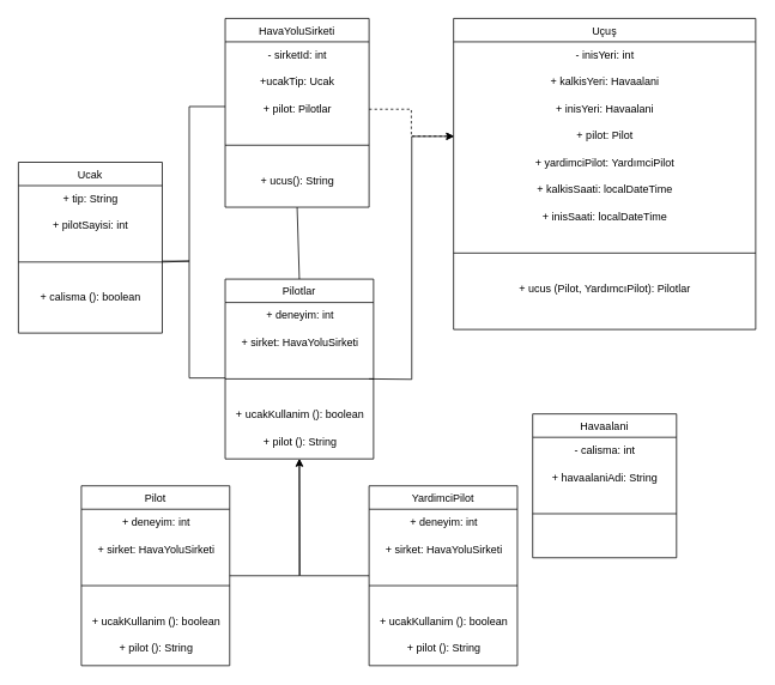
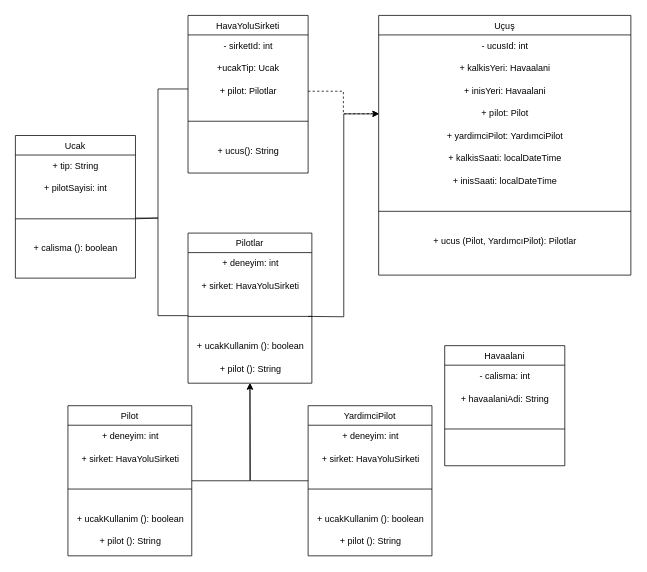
  <mxCell id="0" />
  <mxCell id="1" parent="0" />
  <mxCell id="2" value="Uçuş" style="swimlane;fontStyle=0;align=center;verticalAlign=top;childLayout=stackLayout;horizontal=1;startSize=26;horizontalStack=0;resizeParent=1;resizeLast=0;collapsible=1;marginBottom=0;rounded=0;shadow=0;strokeWidth=1;" vertex="1" parent="1"><mxGeometry x="504" y="20" width="336" height="346" as="geometry"><mxRectangle x="130" y="380" width="160" height="26" as="alternateBounds" /></mxGeometry></mxCell>
- <mxCell id="3" value="- inisYeri: int" style="text;html=1;align=center;verticalAlign=middle;resizable=0;points=[];autosize=1;strokeColor=none;fillColor=none;" vertex="1" parent="2"><mxGeometry y="26" width="336" height="30" as="geometry" /></mxCell>
+ <mxCell id="3" value="- ucusId: int" style="text;html=1;align=center;verticalAlign=middle;resizable=0;points=[];autosize=1;strokeColor=none;fillColor=none;" vertex="1" parent="2"><mxGeometry y="26" width="336" height="30" as="geometry" /></mxCell>
  <mxCell id="4" value="+ kalkisYeri: Havaalani" style="text;html=1;align=center;verticalAlign=middle;resizable=0;points=[];autosize=1;strokeColor=none;fillColor=none;" vertex="1" parent="2"><mxGeometry y="56" width="336" height="30" as="geometry" /></mxCell>
  <mxCell id="5" value="+ inisYeri: Havaalani" style="text;html=1;align=center;verticalAlign=middle;resizable=0;points=[];autosize=1;strokeColor=none;fillColor=none;" vertex="1" parent="2"><mxGeometry y="86" width="336" height="30" as="geometry" /></mxCell>
  <mxCell id="6" value="+ pilot: Pilot" style="text;html=1;align=center;verticalAlign=middle;resizable=0;points=[];autosize=1;strokeColor=none;fillColor=none;" vertex="1" parent="2"><mxGeometry y="116" width="336" height="30" as="geometry" /></mxCell>
  <mxCell id="7" value="+ yardimciPilot: YardımciPilot" style="text;html=1;align=center;verticalAlign=middle;resizable=0;points=[];autosize=1;strokeColor=none;fillColor=none;" vertex="1" parent="2"><mxGeometry y="146" width="336" height="30" as="geometry" /></mxCell>
  <mxCell id="8" value="+ kalkisSaati: localDateTime" style="text;html=1;align=center;verticalAlign=middle;resizable=0;points=[];autosize=1;strokeColor=none;fillColor=none;" vertex="1" parent="2"><mxGeometry y="176" width="336" height="30" as="geometry" /></mxCell>
  <mxCell id="9" value="+ inisSaati: localDateTime" style="text;html=1;align=center;verticalAlign=middle;resizable=0;points=[];autosize=1;strokeColor=none;fillColor=none;" vertex="1" parent="2"><mxGeometry y="206" width="336" height="30" as="geometry" /></mxCell>
  <mxCell id="10" value="" style="line;html=1;strokeWidth=1;align=left;verticalAlign=middle;spacingTop=-1;spacingLeft=3;spacingRight=3;rotatable=0;labelPosition=right;points=[];portConstraint=eastwest;" vertex="1" parent="2"><mxGeometry y="236" width="336" height="50" as="geometry" /></mxCell>
  <mxCell id="11" value="+ ucus (Pilot, YardımcıPilot): Pilotlar" style="text;html=1;align=center;verticalAlign=middle;resizable=0;points=[];autosize=1;strokeColor=none;fillColor=none;" vertex="1" parent="2"><mxGeometry y="286" width="336" height="30" as="geometry" /></mxCell>
  <mxCell id="12" value="Havaalani" style="swimlane;fontStyle=0;align=center;verticalAlign=top;childLayout=stackLayout;horizontal=1;startSize=26;horizontalStack=0;resizeParent=1;resizeLast=0;collapsible=1;marginBottom=0;rounded=0;shadow=0;strokeWidth=1;" vertex="1" parent="1"><mxGeometry x="592" y="460" width="160" height="160" as="geometry"><mxRectangle x="130" y="380" width="160" height="26" as="alternateBounds" /></mxGeometry></mxCell>
  <mxCell id="13" value="- calisma: int" style="text;html=1;align=center;verticalAlign=middle;resizable=0;points=[];autosize=1;strokeColor=none;fillColor=none;" vertex="1" parent="12"><mxGeometry y="26" width="160" height="30" as="geometry" /></mxCell>
  <mxCell id="14" value="+ havaalaniAdi: String" style="text;html=1;align=center;verticalAlign=middle;resizable=0;points=[];autosize=1;strokeColor=none;fillColor=none;" vertex="1" parent="12"><mxGeometry y="56" width="160" height="30" as="geometry" /></mxCell>
  <mxCell id="15" value="" style="line;html=1;strokeWidth=1;align=left;verticalAlign=middle;spacingTop=-1;spacingLeft=3;spacingRight=3;rotatable=0;labelPosition=right;points=[];portConstraint=eastwest;" vertex="1" parent="12"><mxGeometry y="86" width="160" height="50" as="geometry" /></mxCell>
  <mxCell id="16" value="Ucak" style="swimlane;fontStyle=0;align=center;verticalAlign=top;childLayout=stackLayout;horizontal=1;startSize=26;horizontalStack=0;resizeParent=1;resizeLast=0;collapsible=1;marginBottom=0;rounded=0;shadow=0;strokeWidth=1;" vertex="1" parent="1"><mxGeometry x="20" y="180" width="160" height="190" as="geometry"><mxRectangle x="130" y="380" width="160" height="26" as="alternateBounds" /></mxGeometry></mxCell>
  <mxCell id="17" value="+ tip: String" style="text;html=1;align=center;verticalAlign=middle;resizable=0;points=[];autosize=1;strokeColor=none;fillColor=none;" vertex="1" parent="16"><mxGeometry y="26" width="160" height="30" as="geometry" /></mxCell>
  <mxCell id="18" value="+ pilotSayisi: int" style="text;html=1;align=center;verticalAlign=middle;resizable=0;points=[];autosize=1;strokeColor=none;fillColor=none;" vertex="1" parent="16"><mxGeometry y="56" width="160" height="30" as="geometry" /></mxCell>
  <mxCell id="19" value="" style="line;html=1;strokeWidth=1;align=left;verticalAlign=middle;spacingTop=-1;spacingLeft=3;spacingRight=3;rotatable=0;labelPosition=right;points=[];portConstraint=eastwest;" vertex="1" parent="16"><mxGeometry y="86" width="160" height="50" as="geometry" /></mxCell>
  <mxCell id="20" value="+ calisma (): boolean" style="text;html=1;align=center;verticalAlign=middle;resizable=0;points=[];autosize=1;strokeColor=none;fillColor=none;" vertex="1" parent="16"><mxGeometry y="136" width="160" height="30" as="geometry" /></mxCell>
  <mxCell id="21" value="Pilotlar" style="swimlane;fontStyle=0;align=center;verticalAlign=top;childLayout=stackLayout;horizontal=1;startSize=26;horizontalStack=0;resizeParent=1;resizeLast=0;collapsible=1;marginBottom=0;rounded=0;shadow=0;strokeWidth=1;" vertex="1" parent="1"><mxGeometry x="250" y="310" width="165" height="200" as="geometry"><mxRectangle x="130" y="380" width="160" height="26" as="alternateBounds" /></mxGeometry></mxCell>
  <mxCell id="22" value="+ deneyim: int" style="text;html=1;align=center;verticalAlign=middle;resizable=0;points=[];autosize=1;strokeColor=none;fillColor=none;" vertex="1" parent="21"><mxGeometry y="26" width="165" height="30" as="geometry" /></mxCell>
  <mxCell id="23" value="+ sirket: HavaYoluSirketi" style="text;html=1;align=center;verticalAlign=middle;resizable=0;points=[];autosize=1;strokeColor=none;fillColor=none;" vertex="1" parent="21"><mxGeometry y="56" width="165" height="30" as="geometry" /></mxCell>
  <mxCell id="24" value="" style="line;html=1;strokeWidth=1;align=left;verticalAlign=middle;spacingTop=-1;spacingLeft=3;spacingRight=3;rotatable=0;labelPosition=right;points=[];portConstraint=eastwest;" vertex="1" parent="21"><mxGeometry y="86" width="165" height="50" as="geometry" /></mxCell>
  <mxCell id="25" value="+ ucakKullanim (): boolean" style="text;html=1;align=center;verticalAlign=middle;resizable=0;points=[];autosize=1;strokeColor=none;fillColor=none;" vertex="1" parent="21"><mxGeometry y="136" width="165" height="30" as="geometry" /></mxCell>
  <mxCell id="26" value="+ pilot (): String" style="text;html=1;align=center;verticalAlign=middle;resizable=0;points=[];autosize=1;strokeColor=none;fillColor=none;" vertex="1" parent="21"><mxGeometry y="166" width="165" height="30" as="geometry" /></mxCell>
  <mxCell id="27" value="HavaYoluSirketi" style="swimlane;fontStyle=0;align=center;verticalAlign=top;childLayout=stackLayout;horizontal=1;startSize=26;horizontalStack=0;resizeParent=1;resizeLast=0;collapsible=1;marginBottom=0;rounded=0;shadow=0;strokeWidth=1;" vertex="1" parent="1"><mxGeometry x="250" y="20" width="160" height="210" as="geometry"><mxRectangle x="130" y="380" width="160" height="26" as="alternateBounds" /></mxGeometry></mxCell>
  <mxCell id="28" value="- sirketId: int" style="text;html=1;align=center;verticalAlign=middle;resizable=0;points=[];autosize=1;strokeColor=none;fillColor=none;" vertex="1" parent="27"><mxGeometry y="26" width="160" height="30" as="geometry" /></mxCell>
  <mxCell id="29" value="+ucakTip: Ucak" style="text;html=1;align=center;verticalAlign=middle;resizable=0;points=[];autosize=1;strokeColor=none;fillColor=none;" vertex="1" parent="27"><mxGeometry y="56" width="160" height="30" as="geometry" /></mxCell>
  <mxCell id="30" value="+ pilot: Pilotlar" style="text;html=1;align=center;verticalAlign=middle;resizable=0;points=[];autosize=1;strokeColor=none;fillColor=none;" vertex="1" parent="27"><mxGeometry y="86" width="160" height="30" as="geometry" /></mxCell>
  <mxCell id="31" value="" style="line;html=1;strokeWidth=1;align=left;verticalAlign=middle;spacingTop=-1;spacingLeft=3;spacingRight=3;rotatable=0;labelPosition=right;points=[];portConstraint=eastwest;" vertex="1" parent="27"><mxGeometry y="116" width="160" height="50" as="geometry" /></mxCell>
  <mxCell id="32" value="+ ucus(): String" style="text;html=1;align=center;verticalAlign=middle;resizable=0;points=[];autosize=1;strokeColor=none;fillColor=none;" vertex="1" parent="27"><mxGeometry y="166" width="160" height="30" as="geometry" /></mxCell>
- <mxCell id="33" value="" style="endArrow=none;html=1;rounded=0;exitX=0.5;exitY=0;exitDx=0;exitDy=0;entryX=0.5;entryY=1;entryDx=0;entryDy=0;" edge="1" parent="1" source="21" target="27"><mxGeometry width="50" height="50" relative="1" as="geometry"><mxPoint x="390" y="270" as="sourcePoint" /><mxPoint x="440" y="220" as="targetPoint" /></mxGeometry></mxCell>
  <mxCell id="34" value="" style="edgeStyle=orthogonalEdgeStyle;rounded=0;orthogonalLoop=1;jettySize=auto;html=1;dashed=1;" edge="1" parent="1" source="30" target="6"><mxGeometry relative="1" as="geometry" /></mxCell>
  <mxCell id="35" style="edgeStyle=orthogonalEdgeStyle;rounded=0;orthogonalLoop=1;jettySize=auto;html=1;entryX=0.002;entryY=0.505;entryDx=0;entryDy=0;entryPerimeter=0;" edge="1" parent="1" target="6"><mxGeometry relative="1" as="geometry"><mxPoint x="410" y="421" as="sourcePoint" /></mxGeometry></mxCell>
  <mxCell id="36" value="" style="endArrow=none;html=1;rounded=0;" edge="1" parent="1"><mxGeometry width="50" height="50" relative="1" as="geometry"><mxPoint x="180" y="291" as="sourcePoint" /><mxPoint x="250" y="118" as="targetPoint" /><Array as="points"><mxPoint x="210" y="290" /><mxPoint x="210" y="118" /></Array></mxGeometry></mxCell>
  <mxCell id="37" value="" style="endArrow=none;html=1;rounded=0;" edge="1" parent="1"><mxGeometry width="50" height="50" relative="1" as="geometry"><mxPoint x="250" y="420" as="sourcePoint" /><mxPoint x="180" y="290" as="targetPoint" /><Array as="points"><mxPoint x="210" y="420" /><mxPoint x="210" y="290" /></Array></mxGeometry></mxCell>
  <mxCell id="38" value="" style="edgeStyle=orthogonalEdgeStyle;rounded=0;orthogonalLoop=1;jettySize=auto;html=1;entryX=0.5;entryY=1;entryDx=0;entryDy=0;exitX=1;exitY=0.5;exitDx=0;exitDy=0;" edge="1" parent="1" source="39" target="21"><mxGeometry relative="1" as="geometry"><mxPoint x="350" y="560" as="targetPoint" /></mxGeometry></mxCell>
  <mxCell id="39" value="Pilot" style="swimlane;fontStyle=0;align=center;verticalAlign=top;childLayout=stackLayout;horizontal=1;startSize=26;horizontalStack=0;resizeParent=1;resizeLast=0;collapsible=1;marginBottom=0;rounded=0;shadow=0;strokeWidth=1;" vertex="1" parent="1"><mxGeometry x="90" y="540" width="165" height="200" as="geometry"><mxRectangle x="130" y="380" width="160" height="26" as="alternateBounds" /></mxGeometry></mxCell>
  <mxCell id="40" value="+ deneyim: int" style="text;html=1;align=center;verticalAlign=middle;resizable=0;points=[];autosize=1;strokeColor=none;fillColor=none;" vertex="1" parent="39"><mxGeometry y="26" width="165" height="30" as="geometry" /></mxCell>
  <mxCell id="41" value="+ sirket: HavaYoluSirketi" style="text;html=1;align=center;verticalAlign=middle;resizable=0;points=[];autosize=1;strokeColor=none;fillColor=none;" vertex="1" parent="39"><mxGeometry y="56" width="165" height="30" as="geometry" /></mxCell>
  <mxCell id="42" value="" style="line;html=1;strokeWidth=1;align=left;verticalAlign=middle;spacingTop=-1;spacingLeft=3;spacingRight=3;rotatable=0;labelPosition=right;points=[];portConstraint=eastwest;" vertex="1" parent="39"><mxGeometry y="86" width="165" height="50" as="geometry" /></mxCell>
  <mxCell id="43" value="+ ucakKullanim (): boolean" style="text;html=1;align=center;verticalAlign=middle;resizable=0;points=[];autosize=1;strokeColor=none;fillColor=none;" vertex="1" parent="39"><mxGeometry y="136" width="165" height="30" as="geometry" /></mxCell>
  <mxCell id="44" value="+ pilot (): String" style="text;html=1;align=center;verticalAlign=middle;resizable=0;points=[];autosize=1;strokeColor=none;fillColor=none;" vertex="1" parent="39"><mxGeometry y="166" width="165" height="30" as="geometry" /></mxCell>
  <mxCell id="45" value="YardimciPilot" style="swimlane;fontStyle=0;align=center;verticalAlign=top;childLayout=stackLayout;horizontal=1;startSize=26;horizontalStack=0;resizeParent=1;resizeLast=0;collapsible=1;marginBottom=0;rounded=0;shadow=0;strokeWidth=1;" vertex="1" parent="1"><mxGeometry x="410" y="540" width="165" height="200" as="geometry"><mxRectangle x="130" y="380" width="160" height="26" as="alternateBounds" /></mxGeometry></mxCell>
  <mxCell id="46" value="+ deneyim: int" style="text;html=1;align=center;verticalAlign=middle;resizable=0;points=[];autosize=1;strokeColor=none;fillColor=none;" vertex="1" parent="45"><mxGeometry y="26" width="165" height="30" as="geometry" /></mxCell>
  <mxCell id="47" value="+ sirket: HavaYoluSirketi" style="text;html=1;align=center;verticalAlign=middle;resizable=0;points=[];autosize=1;strokeColor=none;fillColor=none;" vertex="1" parent="45"><mxGeometry y="56" width="165" height="30" as="geometry" /></mxCell>
  <mxCell id="48" value="" style="line;html=1;strokeWidth=1;align=left;verticalAlign=middle;spacingTop=-1;spacingLeft=3;spacingRight=3;rotatable=0;labelPosition=right;points=[];portConstraint=eastwest;" vertex="1" parent="45"><mxGeometry y="86" width="165" height="50" as="geometry" /></mxCell>
  <mxCell id="49" value="+ ucakKullanim (): boolean" style="text;html=1;align=center;verticalAlign=middle;resizable=0;points=[];autosize=1;strokeColor=none;fillColor=none;" vertex="1" parent="45"><mxGeometry y="136" width="165" height="30" as="geometry" /></mxCell>
  <mxCell id="50" value="+ pilot (): String" style="text;html=1;align=center;verticalAlign=middle;resizable=0;points=[];autosize=1;strokeColor=none;fillColor=none;" vertex="1" parent="45"><mxGeometry y="166" width="165" height="30" as="geometry" /></mxCell>
  <mxCell id="51" value="" style="endArrow=classic;html=1;rounded=0;entryX=0.5;entryY=1;entryDx=0;entryDy=0;exitX=0;exitY=0.5;exitDx=0;exitDy=0;" edge="1" parent="1" source="45" target="21"><mxGeometry width="50" height="50" relative="1" as="geometry"><mxPoint x="300" y="820" as="sourcePoint" /><mxPoint x="370" y="550" as="targetPoint" /><Array as="points"><mxPoint x="333" y="640" /></Array></mxGeometry></mxCell>
